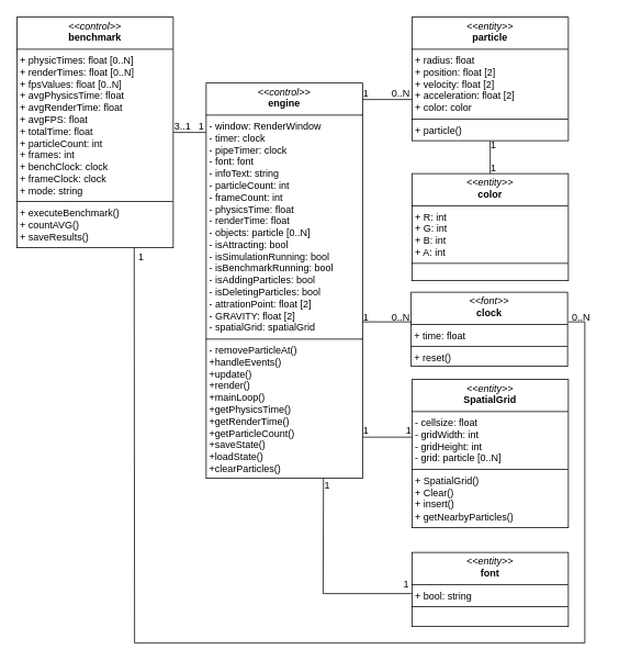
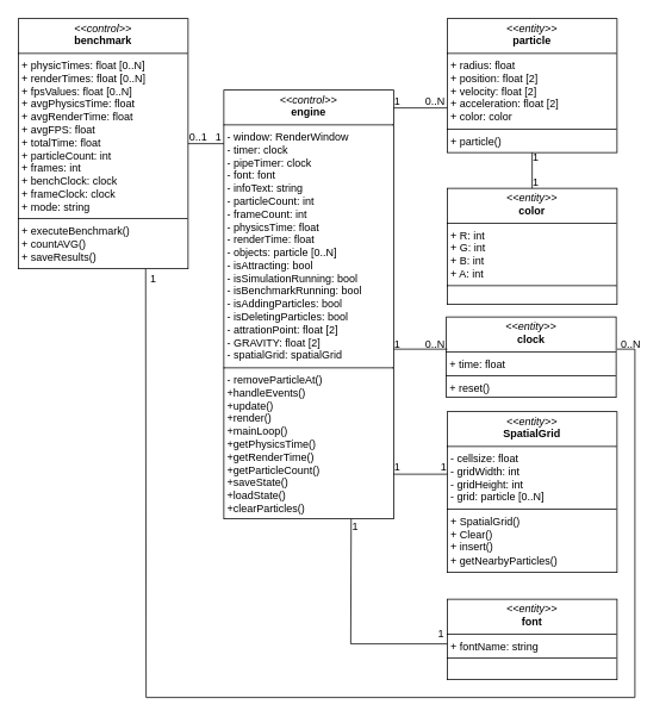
  <mxCell id="0" />
  <mxCell id="1" parent="0" />
  <mxCell id="2" value="&lt;p style=&quot;margin:0px;margin-top:4px;text-align:center;&quot;&gt;&lt;i&gt;&amp;lt;&amp;lt;entity&amp;gt;&amp;gt;&lt;/i&gt;&lt;br&gt;&lt;b&gt;particle&lt;/b&gt;&lt;/p&gt;&lt;hr size=&quot;1&quot; style=&quot;border-style:solid;&quot;&gt;&lt;p style=&quot;margin:0px;margin-left:4px;&quot;&gt;+ radius: float&amp;nbsp;&lt;br&gt;+ position: float [2]&lt;/p&gt;&lt;p style=&quot;margin:0px;margin-left:4px;&quot;&gt;+ velocity: float [2]&lt;/p&gt;&lt;p style=&quot;margin:0px;margin-left:4px;&quot;&gt;+ acceleration: float [2]&lt;/p&gt;&lt;p style=&quot;margin:0px;margin-left:4px;&quot;&gt;+ color: color&lt;/p&gt;&lt;hr size=&quot;1&quot; style=&quot;border-style:solid;&quot;&gt;&lt;p style=&quot;margin:0px;margin-left:4px;&quot;&gt;+ particle()&lt;br&gt;&lt;br&gt;&lt;/p&gt;" style="verticalAlign=top;align=left;overflow=fill;html=1;whiteSpace=wrap;" vertex="1" parent="1"><mxGeometry x="500" y="20" width="190" height="150" as="geometry" /></mxCell>
  <mxCell id="3" value="&lt;p style=&quot;margin:0px;margin-top:4px;text-align:center;&quot;&gt;&lt;i&gt;&amp;lt;&amp;lt;entity&amp;gt;&amp;gt;&lt;/i&gt;&lt;br&gt;&lt;b&gt;color&lt;/b&gt;&lt;/p&gt;&lt;hr size=&quot;1&quot; style=&quot;border-style:solid;&quot;&gt;&lt;p style=&quot;margin:0px;margin-left:4px;&quot;&gt;+ R: int&lt;/p&gt;&lt;p style=&quot;margin:0px;margin-left:4px;&quot;&gt;+ G: int&lt;/p&gt;&lt;p style=&quot;margin:0px;margin-left:4px;&quot;&gt;+ B: int&lt;/p&gt;&lt;p style=&quot;margin:0px;margin-left:4px;&quot;&gt;+ A: int&amp;nbsp;&lt;br&gt;&lt;/p&gt;&lt;hr size=&quot;1&quot; style=&quot;border-style:solid;&quot;&gt;&lt;p style=&quot;margin:0px;margin-left:4px;&quot;&gt;&lt;br&gt;&lt;/p&gt;" style="verticalAlign=top;align=left;overflow=fill;html=1;whiteSpace=wrap;" vertex="1" parent="1"><mxGeometry x="500" y="210" width="190" height="130" as="geometry" /></mxCell>
  <mxCell id="4" value="&lt;p style=&quot;margin:0px;margin-top:4px;text-align:center;&quot;&gt;&lt;i&gt;&amp;lt;&amp;lt;control&amp;gt;&amp;gt;&lt;/i&gt;&lt;br&gt;&lt;b&gt;benchmark&lt;/b&gt;&lt;/p&gt;&lt;hr size=&quot;1&quot; style=&quot;border-style:solid;&quot;&gt;&lt;p style=&quot;margin:0px;margin-left:4px;&quot;&gt;+ physicTimes: float [0..N]&amp;nbsp;&lt;br&gt;+ renderTimes: float [0..N]&lt;/p&gt;&lt;p style=&quot;margin:0px;margin-left:4px;&quot;&gt;+ fpsValues: float [0..N]&lt;/p&gt;&lt;p style=&quot;margin:0px;margin-left:4px;&quot;&gt;+ avgPhysicsTime: float&lt;/p&gt;&lt;p style=&quot;margin:0px;margin-left:4px;&quot;&gt;+ avgRenderTime: float&lt;/p&gt;&lt;p style=&quot;margin:0px;margin-left:4px;&quot;&gt;+ avgFPS: float&lt;/p&gt;&lt;p style=&quot;margin:0px;margin-left:4px;&quot;&gt;+ totalTime: float&lt;/p&gt;&lt;p style=&quot;margin:0px;margin-left:4px;&quot;&gt;+ particleCount: int&lt;/p&gt;&lt;p style=&quot;margin:0px;margin-left:4px;&quot;&gt;+ frames: int&lt;/p&gt;&lt;p style=&quot;margin:0px;margin-left:4px;&quot;&gt;+ benchClock: clock&lt;/p&gt;&lt;p style=&quot;margin:0px;margin-left:4px;&quot;&gt;+ frameClock: clock&lt;/p&gt;&lt;p style=&quot;margin:0px;margin-left:4px;&quot;&gt;+ mode: string&lt;/p&gt;&lt;hr size=&quot;1&quot; style=&quot;border-style:solid;&quot;&gt;&lt;p style=&quot;margin:0px;margin-left:4px;&quot;&gt;+ executeBenchmark()&lt;/p&gt;&lt;p style=&quot;margin:0px;margin-left:4px;&quot;&gt;+ countAVG()&lt;/p&gt;&lt;p style=&quot;margin:0px;margin-left:4px;&quot;&gt;+ saveResults()&lt;/p&gt;&lt;p style=&quot;margin:0px;margin-left:4px;&quot;&gt;&lt;br&gt;&lt;/p&gt;" style="verticalAlign=top;align=left;overflow=fill;html=1;whiteSpace=wrap;" vertex="1" parent="1"><mxGeometry x="20" y="20" width="190" height="280" as="geometry" /></mxCell>
- <mxCell id="5" value="&lt;p style=&quot;margin:0px;margin-top:4px;text-align:center;&quot;&gt;&lt;i&gt;&amp;lt;&amp;lt;font&amp;gt;&amp;gt;&lt;/i&gt;&lt;br&gt;&lt;b&gt;clock&lt;/b&gt;&lt;/p&gt;&lt;hr size=&quot;1&quot; style=&quot;border-style:solid;&quot;&gt;&lt;p style=&quot;margin:0px;margin-left:4px;&quot;&gt;+ time: float&lt;/p&gt;&lt;hr size=&quot;1&quot; style=&quot;border-style:solid;&quot;&gt;&lt;p style=&quot;margin:0px;margin-left:4px;&quot;&gt;+ reset()&lt;/p&gt;" style="verticalAlign=top;align=left;overflow=fill;html=1;whiteSpace=wrap;" vertex="1" parent="1"><mxGeometry x="499" y="354" width="190" height="90" as="geometry" /></mxCell>
+ <mxCell id="5" value="&lt;p style=&quot;margin:0px;margin-top:4px;text-align:center;&quot;&gt;&lt;i&gt;&amp;lt;&amp;lt;entity&amp;gt;&amp;gt;&lt;/i&gt;&lt;br&gt;&lt;b&gt;clock&lt;/b&gt;&lt;/p&gt;&lt;hr size=&quot;1&quot; style=&quot;border-style:solid;&quot;&gt;&lt;p style=&quot;margin:0px;margin-left:4px;&quot;&gt;+ time: float&lt;/p&gt;&lt;hr size=&quot;1&quot; style=&quot;border-style:solid;&quot;&gt;&lt;p style=&quot;margin:0px;margin-left:4px;&quot;&gt;+ reset()&lt;/p&gt;" style="verticalAlign=top;align=left;overflow=fill;html=1;whiteSpace=wrap;" vertex="1" parent="1"><mxGeometry x="499" y="354" width="190" height="90" as="geometry" /></mxCell>
  <mxCell id="6" value="&lt;p style=&quot;margin:0px;margin-top:4px;text-align:center;&quot;&gt;&lt;i&gt;&amp;lt;&amp;lt;entity&amp;gt;&amp;gt;&lt;/i&gt;&lt;br&gt;&lt;b&gt;SpatialGrid&lt;/b&gt;&lt;/p&gt;&lt;hr size=&quot;1&quot; style=&quot;border-style:solid;&quot;&gt;&lt;p style=&quot;margin:0px;margin-left:4px;&quot;&gt;- cellsize: float&lt;/p&gt;&lt;p style=&quot;margin:0px;margin-left:4px;&quot;&gt;- gridWidth: int&lt;/p&gt;&lt;p style=&quot;margin:0px;margin-left:4px;&quot;&gt;- gridHeight: int&lt;/p&gt;&lt;p style=&quot;margin:0px;margin-left:4px;&quot;&gt;- grid: particle [0..N]&lt;br&gt;&lt;/p&gt;&lt;hr size=&quot;1&quot; style=&quot;border-style:solid;&quot;&gt;&lt;p style=&quot;margin:0px;margin-left:4px;&quot;&gt;+ SpatialGrid()&lt;/p&gt;&lt;p style=&quot;margin:0px;margin-left:4px;&quot;&gt;+ Clear()&lt;/p&gt;&lt;p style=&quot;margin:0px;margin-left:4px;&quot;&gt;+ insert()&lt;/p&gt;&lt;p style=&quot;margin:0px;margin-left:4px;&quot;&gt;+ getNearbyParticles()&lt;br&gt;&lt;br&gt;&lt;/p&gt;" style="verticalAlign=top;align=left;overflow=fill;html=1;whiteSpace=wrap;" vertex="1" parent="1"><mxGeometry x="500" y="460" width="190" height="180" as="geometry" /></mxCell>
  <mxCell id="7" value="&lt;p style=&quot;margin:0px;margin-top:4px;text-align:center;&quot;&gt;&lt;i&gt;&amp;lt;&amp;lt;control&amp;gt;&amp;gt;&lt;/i&gt;&lt;br&gt;&lt;b&gt;engine&lt;/b&gt;&lt;/p&gt;&lt;hr size=&quot;1&quot; style=&quot;border-style:solid;&quot;&gt;&lt;p style=&quot;margin:0px;margin-left:4px;&quot;&gt;- window: RenderWindow&lt;/p&gt;&lt;p style=&quot;margin:0px;margin-left:4px;&quot;&gt;- timer: clock&lt;/p&gt;&lt;p style=&quot;margin:0px;margin-left:4px;&quot;&gt;- pipeTimer: clock&lt;/p&gt;&lt;p style=&quot;margin:0px;margin-left:4px;&quot;&gt;- font: font&lt;/p&gt;&lt;p style=&quot;margin:0px;margin-left:4px;&quot;&gt;- infoText: string&lt;/p&gt;&lt;p style=&quot;margin:0px;margin-left:4px;&quot;&gt;- particleCount: int&lt;/p&gt;&lt;p style=&quot;margin:0px;margin-left:4px;&quot;&gt;- frameCount: int&lt;/p&gt;&lt;p style=&quot;margin:0px;margin-left:4px;&quot;&gt;- physicsTime: float&lt;/p&gt;&lt;p style=&quot;margin:0px;margin-left:4px;&quot;&gt;- renderTime: float&lt;/p&gt;&lt;p style=&quot;margin:0px;margin-left:4px;&quot;&gt;- objects: particle [0..N]&lt;/p&gt;&lt;p style=&quot;margin:0px;margin-left:4px;&quot;&gt;- isAttracting: bool&lt;/p&gt;&lt;p style=&quot;margin:0px;margin-left:4px;&quot;&gt;- isSimulationRunning: bool&lt;/p&gt;&lt;p style=&quot;margin:0px;margin-left:4px;&quot;&gt;- isBenchmarkRunning: bool&lt;/p&gt;&lt;p style=&quot;margin:0px;margin-left:4px;&quot;&gt;- isAddingParticles: bool&lt;/p&gt;&lt;p style=&quot;margin:0px;margin-left:4px;&quot;&gt;- isDeletingParticles: bool&lt;/p&gt;&lt;p style=&quot;margin:0px;margin-left:4px;&quot;&gt;- attrationPoint: float [2]&lt;/p&gt;&lt;p style=&quot;margin:0px;margin-left:4px;&quot;&gt;- GRAVITY: float [2]&lt;/p&gt;&lt;p style=&quot;margin:0px;margin-left:4px;&quot;&gt;- spatialGrid: spatialGrid&lt;/p&gt;&lt;hr size=&quot;1&quot; style=&quot;border-style:solid;&quot;&gt;&lt;p style=&quot;margin:0px;margin-left:4px;&quot;&gt;- removeParticleAt()&lt;/p&gt;&lt;p style=&quot;margin:0px;margin-left:4px;&quot;&gt;+handleEvents()&lt;/p&gt;&lt;p style=&quot;margin:0px;margin-left:4px;&quot;&gt;+update()&lt;/p&gt;&lt;p style=&quot;margin:0px;margin-left:4px;&quot;&gt;+render()&lt;/p&gt;&lt;p style=&quot;margin:0px;margin-left:4px;&quot;&gt;+mainLoop()&lt;/p&gt;&lt;p style=&quot;margin:0px;margin-left:4px;&quot;&gt;+getPhysicsTime()&lt;/p&gt;&lt;p style=&quot;margin:0px;margin-left:4px;&quot;&gt;+getRenderTime()&lt;/p&gt;&lt;p style=&quot;margin:0px;margin-left:4px;&quot;&gt;+getParticleCount()&lt;/p&gt;&lt;p style=&quot;margin:0px;margin-left:4px;&quot;&gt;+saveState()&lt;/p&gt;&lt;p style=&quot;margin:0px;margin-left:4px;&quot;&gt;+loadState()&lt;/p&gt;&lt;p style=&quot;margin:0px;margin-left:4px;&quot;&gt;+clearParticles()&lt;/p&gt;&lt;p style=&quot;margin:0px;margin-left:4px;&quot;&gt;&lt;br&gt;&lt;/p&gt;&lt;p style=&quot;margin:0px;margin-left:4px;&quot;&gt;&lt;br&gt;&lt;/p&gt;" style="verticalAlign=top;align=left;overflow=fill;html=1;whiteSpace=wrap;" vertex="1" parent="1"><mxGeometry x="250" y="100" width="190" height="480" as="geometry" /></mxCell>
- <mxCell id="8" value="&lt;p style=&quot;margin:0px;margin-top:4px;text-align:center;&quot;&gt;&lt;i&gt;&amp;lt;&amp;lt;entity&amp;gt;&amp;gt;&lt;/i&gt;&lt;br&gt;&lt;b&gt;font&lt;/b&gt;&lt;/p&gt;&lt;hr size=&quot;1&quot; style=&quot;border-style:solid;&quot;&gt;&lt;p style=&quot;margin:0px;margin-left:4px;&quot;&gt;+ bool: string&lt;/p&gt;&lt;hr size=&quot;1&quot; style=&quot;border-style:solid;&quot;&gt;&lt;p style=&quot;margin:0px;margin-left:4px;&quot;&gt;&lt;br&gt;&lt;/p&gt;" style="verticalAlign=top;align=left;overflow=fill;html=1;whiteSpace=wrap;" vertex="1" parent="1"><mxGeometry x="500" y="670" width="190" height="90" as="geometry" /></mxCell>
+ <mxCell id="8" value="&lt;p style=&quot;margin:0px;margin-top:4px;text-align:center;&quot;&gt;&lt;i&gt;&amp;lt;&amp;lt;entity&amp;gt;&amp;gt;&lt;/i&gt;&lt;br&gt;&lt;b&gt;font&lt;/b&gt;&lt;/p&gt;&lt;hr size=&quot;1&quot; style=&quot;border-style:solid;&quot;&gt;&lt;p style=&quot;margin:0px;margin-left:4px;&quot;&gt;+ fontName: string&lt;/p&gt;&lt;hr size=&quot;1&quot; style=&quot;border-style:solid;&quot;&gt;&lt;p style=&quot;margin:0px;margin-left:4px;&quot;&gt;&lt;br&gt;&lt;/p&gt;" style="verticalAlign=top;align=left;overflow=fill;html=1;whiteSpace=wrap;" vertex="1" parent="1"><mxGeometry x="500" y="670" width="190" height="90" as="geometry" /></mxCell>
  <mxCell id="9" value="" style="endArrow=none;html=1;rounded=0;entryX=-0.001;entryY=0.2;entryDx=0;entryDy=0;entryPerimeter=0;" edge="1" parent="1"><mxGeometry width="50" height="50" relative="1" as="geometry"><mxPoint x="440" y="120" as="sourcePoint" /><mxPoint x="500" y="120" as="targetPoint" /></mxGeometry></mxCell>
  <mxCell id="10" value="" style="endArrow=none;html=1;rounded=0;entryX=0.5;entryY=0;entryDx=0;entryDy=0;exitX=0.5;exitY=1;exitDx=0;exitDy=0;" edge="1" parent="1" source="2" target="3"><mxGeometry width="50" height="50" relative="1" as="geometry"><mxPoint x="440" y="254.71" as="sourcePoint" /><mxPoint x="500" y="254.71" as="targetPoint" /></mxGeometry></mxCell>
  <mxCell id="11" value="" style="endArrow=none;html=1;rounded=0;entryX=-0.001;entryY=0.2;entryDx=0;entryDy=0;entryPerimeter=0;" edge="1" parent="1"><mxGeometry width="50" height="50" relative="1" as="geometry"><mxPoint x="440" y="390" as="sourcePoint" /><mxPoint x="500" y="390" as="targetPoint" /></mxGeometry></mxCell>
  <mxCell id="12" value="" style="endArrow=none;html=1;rounded=0;entryX=-0.001;entryY=0.2;entryDx=0;entryDy=0;entryPerimeter=0;" edge="1" parent="1"><mxGeometry width="50" height="50" relative="1" as="geometry"><mxPoint x="440" y="530" as="sourcePoint" /><mxPoint x="500" y="530" as="targetPoint" /></mxGeometry></mxCell>
  <mxCell id="13" value="" style="endArrow=none;html=1;rounded=0;exitX=1;exitY=0.5;exitDx=0;exitDy=0;" edge="1" parent="1" source="4"><mxGeometry width="50" height="50" relative="1" as="geometry"><mxPoint x="200" y="60" as="sourcePoint" /><mxPoint x="250" y="160" as="targetPoint" /></mxGeometry></mxCell>
  <mxCell id="14" value="" style="endArrow=none;html=1;rounded=0;entryX=-0.001;entryY=0.2;entryDx=0;entryDy=0;entryPerimeter=0;exitX=0.75;exitY=1;exitDx=0;exitDy=0;" edge="1" parent="1" source="7"><mxGeometry width="50" height="50" relative="1" as="geometry"><mxPoint x="440" y="720" as="sourcePoint" /><mxPoint x="500" y="720" as="targetPoint" /><Array as="points"><mxPoint x="392" y="720" /></Array></mxGeometry></mxCell>
  <mxCell id="15" value="" style="endArrow=none;html=1;rounded=0;entryX=0.75;entryY=1;entryDx=0;entryDy=0;" edge="1" parent="1" target="4"><mxGeometry width="50" height="50" relative="1" as="geometry"><mxPoint x="690" y="390" as="sourcePoint" /><mxPoint x="750" y="390" as="targetPoint" /><Array as="points"><mxPoint x="710" y="390" /><mxPoint x="710" y="780" /><mxPoint x="163" y="780" /></Array></mxGeometry></mxCell>
  <mxCell id="16" value="1" style="text;html=1;align=center;verticalAlign=middle;resizable=0;points=[];autosize=1;strokeColor=none;fillColor=none;" vertex="1" parent="1"><mxGeometry x="229" y="138" width="30" height="30" as="geometry" /></mxCell>
- <mxCell id="17" value="3..1" style="text;html=1;align=center;verticalAlign=middle;resizable=0;points=[];autosize=1;strokeColor=none;fillColor=none;" vertex="1" parent="1"><mxGeometry x="201" y="138" width="40" height="30" as="geometry" /></mxCell>
+ <mxCell id="17" value="0..1" style="text;html=1;align=center;verticalAlign=middle;resizable=0;points=[];autosize=1;strokeColor=none;fillColor=none;" vertex="1" parent="1"><mxGeometry x="201" y="138" width="40" height="30" as="geometry" /></mxCell>
  <mxCell id="18" value="1" style="text;html=1;align=center;verticalAlign=middle;resizable=0;points=[];autosize=1;strokeColor=none;fillColor=none;" vertex="1" parent="1"><mxGeometry x="429" y="98" width="30" height="30" as="geometry" /></mxCell>
  <mxCell id="19" value="0..N" style="text;html=1;align=center;verticalAlign=middle;resizable=0;points=[];autosize=1;strokeColor=none;fillColor=none;" vertex="1" parent="1"><mxGeometry x="461" y="98" width="50" height="30" as="geometry" /></mxCell>
  <mxCell id="20" value="1" style="text;html=1;align=center;verticalAlign=middle;resizable=0;points=[];autosize=1;strokeColor=none;fillColor=none;" vertex="1" parent="1"><mxGeometry x="584" y="161" width="30" height="30" as="geometry" /></mxCell>
  <mxCell id="21" value="1" style="text;html=1;align=center;verticalAlign=middle;resizable=0;points=[];autosize=1;strokeColor=none;fillColor=none;" vertex="1" parent="1"><mxGeometry x="584" y="188" width="30" height="30" as="geometry" /></mxCell>
  <mxCell id="22" value="0..N" style="text;html=1;align=center;verticalAlign=middle;resizable=0;points=[];autosize=1;strokeColor=none;fillColor=none;" vertex="1" parent="1"><mxGeometry x="461" y="370" width="50" height="30" as="geometry" /></mxCell>
  <mxCell id="23" value="1" style="text;html=1;align=center;verticalAlign=middle;resizable=0;points=[];autosize=1;strokeColor=none;fillColor=none;" vertex="1" parent="1"><mxGeometry x="429" y="370" width="30" height="30" as="geometry" /></mxCell>
  <mxCell id="24" value="1" style="text;html=1;align=center;verticalAlign=middle;resizable=0;points=[];autosize=1;strokeColor=none;fillColor=none;" vertex="1" parent="1"><mxGeometry x="429" y="507" width="30" height="30" as="geometry" /></mxCell>
  <mxCell id="25" value="1" style="text;html=1;align=center;verticalAlign=middle;resizable=0;points=[];autosize=1;strokeColor=none;fillColor=none;" vertex="1" parent="1"><mxGeometry x="481" y="507" width="30" height="30" as="geometry" /></mxCell>
  <mxCell id="26" value="1" style="text;html=1;align=center;verticalAlign=middle;resizable=0;points=[];autosize=1;strokeColor=none;fillColor=none;" vertex="1" parent="1"><mxGeometry x="478" y="694" width="30" height="30" as="geometry" /></mxCell>
  <mxCell id="27" value="1" style="text;html=1;align=center;verticalAlign=middle;resizable=0;points=[];autosize=1;strokeColor=none;fillColor=none;" vertex="1" parent="1"><mxGeometry x="382" y="574" width="30" height="30" as="geometry" /></mxCell>
  <mxCell id="28" value="0..N" style="text;html=1;align=center;verticalAlign=middle;resizable=0;points=[];autosize=1;strokeColor=none;fillColor=none;" vertex="1" parent="1"><mxGeometry x="680" y="370" width="50" height="30" as="geometry" /></mxCell>
  <mxCell id="29" value="1" style="text;html=1;align=center;verticalAlign=middle;resizable=0;points=[];autosize=1;strokeColor=none;fillColor=none;" vertex="1" parent="1"><mxGeometry x="156" y="296" width="30" height="30" as="geometry" /></mxCell>
